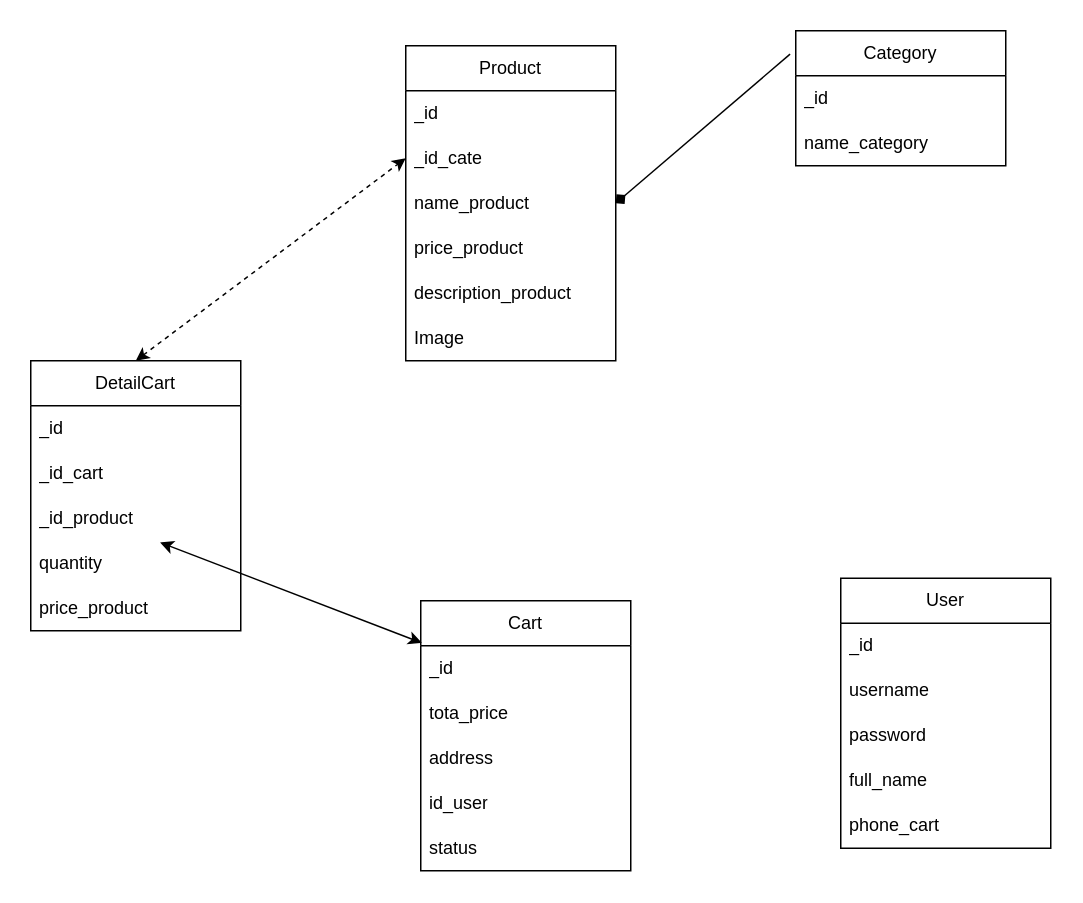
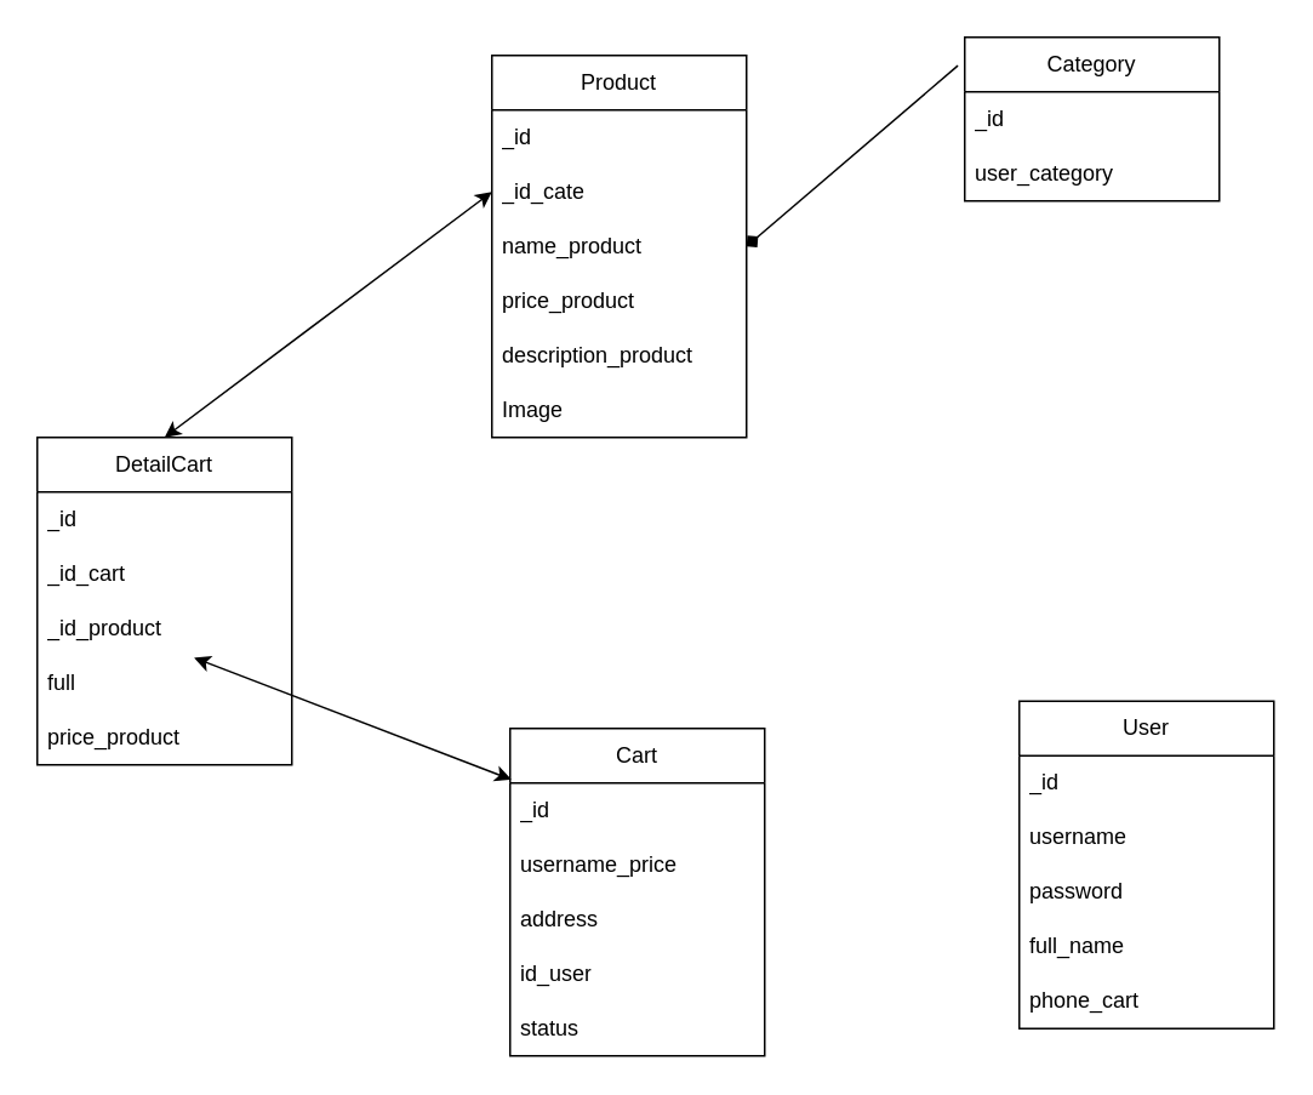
  <mxCell id="0" />
  <mxCell id="1" parent="0" />
  <mxCell id="2" value="Product" style="swimlane;fontStyle=0;childLayout=stackLayout;horizontal=1;startSize=30;horizontalStack=0;resizeParent=1;resizeParentMax=0;resizeLast=0;collapsible=1;marginBottom=0;whiteSpace=wrap;html=1;" parent="1" vertex="1"><mxGeometry x="270" y="30" width="140" height="210" as="geometry" /></mxCell>
  <mxCell id="3" value="_id" style="text;strokeColor=none;fillColor=none;align=left;verticalAlign=middle;spacingLeft=4;spacingRight=4;overflow=hidden;points=[[0,0.5],[1,0.5]];portConstraint=eastwest;rotatable=0;whiteSpace=wrap;html=1;" parent="2" vertex="1"><mxGeometry y="30" width="140" height="30" as="geometry" /></mxCell>
  <mxCell id="4" value="_id_cate" style="text;strokeColor=none;fillColor=none;align=left;verticalAlign=middle;spacingLeft=4;spacingRight=4;overflow=hidden;points=[[0,0.5],[1,0.5]];portConstraint=eastwest;rotatable=0;whiteSpace=wrap;html=1;" parent="2" vertex="1"><mxGeometry y="60" width="140" height="30" as="geometry" /></mxCell>
  <mxCell id="5" value="name_product" style="text;strokeColor=none;fillColor=none;align=left;verticalAlign=middle;spacingLeft=4;spacingRight=4;overflow=hidden;points=[[0,0.5],[1,0.5]];portConstraint=eastwest;rotatable=0;whiteSpace=wrap;html=1;" parent="2" vertex="1"><mxGeometry y="90" width="140" height="30" as="geometry" /></mxCell>
  <mxCell id="6" value="price_product" style="text;strokeColor=none;fillColor=none;align=left;verticalAlign=middle;spacingLeft=4;spacingRight=4;overflow=hidden;points=[[0,0.5],[1,0.5]];portConstraint=eastwest;rotatable=0;whiteSpace=wrap;html=1;" parent="2" vertex="1"><mxGeometry y="120" width="140" height="30" as="geometry" /></mxCell>
  <mxCell id="7" value="description_product" style="text;strokeColor=none;fillColor=none;align=left;verticalAlign=middle;spacingLeft=4;spacingRight=4;overflow=hidden;points=[[0,0.5],[1,0.5]];portConstraint=eastwest;rotatable=0;whiteSpace=wrap;html=1;" parent="2" vertex="1"><mxGeometry y="150" width="140" height="30" as="geometry" /></mxCell>
  <mxCell id="8" value="Image" style="text;strokeColor=none;fillColor=none;align=left;verticalAlign=middle;spacingLeft=4;spacingRight=4;overflow=hidden;points=[[0,0.5],[1,0.5]];portConstraint=eastwest;rotatable=0;whiteSpace=wrap;html=1;" parent="2" vertex="1"><mxGeometry y="180" width="140" height="30" as="geometry" /></mxCell>
  <mxCell id="9" value="Category" style="swimlane;fontStyle=0;childLayout=stackLayout;horizontal=1;startSize=30;horizontalStack=0;resizeParent=1;resizeParentMax=0;resizeLast=0;collapsible=1;marginBottom=0;whiteSpace=wrap;html=1;" parent="1" vertex="1"><mxGeometry x="530" y="20" width="140" height="90" as="geometry" /></mxCell>
  <mxCell id="10" value="_id" style="text;strokeColor=none;fillColor=none;align=left;verticalAlign=middle;spacingLeft=4;spacingRight=4;overflow=hidden;points=[[0,0.5],[1,0.5]];portConstraint=eastwest;rotatable=0;whiteSpace=wrap;html=1;" parent="9" vertex="1"><mxGeometry y="30" width="140" height="30" as="geometry" /></mxCell>
- <mxCell id="11" value="name_category" style="text;strokeColor=none;fillColor=none;align=left;verticalAlign=middle;spacingLeft=4;spacingRight=4;overflow=hidden;points=[[0,0.5],[1,0.5]];portConstraint=eastwest;rotatable=0;whiteSpace=wrap;html=1;" parent="9" vertex="1"><mxGeometry y="60" width="140" height="30" as="geometry" /></mxCell>
+ <mxCell id="11" value="user_category" style="text;strokeColor=none;fillColor=none;align=left;verticalAlign=middle;spacingLeft=4;spacingRight=4;overflow=hidden;points=[[0,0.5],[1,0.5]];portConstraint=eastwest;rotatable=0;whiteSpace=wrap;html=1;" parent="9" vertex="1"><mxGeometry y="60" width="140" height="30" as="geometry" /></mxCell>
  <mxCell id="12" value="Cart" style="swimlane;fontStyle=0;childLayout=stackLayout;horizontal=1;startSize=30;horizontalStack=0;resizeParent=1;resizeParentMax=0;resizeLast=0;collapsible=1;marginBottom=0;whiteSpace=wrap;html=1;" parent="1" vertex="1"><mxGeometry x="280" y="400" width="140" height="180" as="geometry" /></mxCell>
  <mxCell id="13" value="_id" style="text;strokeColor=none;fillColor=none;align=left;verticalAlign=middle;spacingLeft=4;spacingRight=4;overflow=hidden;points=[[0,0.5],[1,0.5]];portConstraint=eastwest;rotatable=0;whiteSpace=wrap;html=1;" parent="12" vertex="1"><mxGeometry y="30" width="140" height="30" as="geometry" /></mxCell>
- <mxCell id="14" value="tota_price" style="text;strokeColor=none;fillColor=none;align=left;verticalAlign=middle;spacingLeft=4;spacingRight=4;overflow=hidden;points=[[0,0.5],[1,0.5]];portConstraint=eastwest;rotatable=0;whiteSpace=wrap;html=1;" parent="12" vertex="1"><mxGeometry y="60" width="140" height="30" as="geometry" /></mxCell>
+ <mxCell id="14" value="username_price" style="text;strokeColor=none;fillColor=none;align=left;verticalAlign=middle;spacingLeft=4;spacingRight=4;overflow=hidden;points=[[0,0.5],[1,0.5]];portConstraint=eastwest;rotatable=0;whiteSpace=wrap;html=1;" parent="12" vertex="1"><mxGeometry y="60" width="140" height="30" as="geometry" /></mxCell>
  <mxCell id="15" value="address" style="text;strokeColor=none;fillColor=none;align=left;verticalAlign=middle;spacingLeft=4;spacingRight=4;overflow=hidden;points=[[0,0.5],[1,0.5]];portConstraint=eastwest;rotatable=0;whiteSpace=wrap;html=1;" parent="12" vertex="1"><mxGeometry y="90" width="140" height="30" as="geometry" /></mxCell>
  <mxCell id="16" value="id_user" style="text;strokeColor=none;fillColor=none;align=left;verticalAlign=middle;spacingLeft=4;spacingRight=4;overflow=hidden;points=[[0,0.5],[1,0.5]];portConstraint=eastwest;rotatable=0;whiteSpace=wrap;html=1;" parent="12" vertex="1"><mxGeometry y="120" width="140" height="30" as="geometry" /></mxCell>
  <mxCell id="17" value="status" style="text;strokeColor=none;fillColor=none;align=left;verticalAlign=middle;spacingLeft=4;spacingRight=4;overflow=hidden;points=[[0,0.5],[1,0.5]];portConstraint=eastwest;rotatable=0;whiteSpace=wrap;html=1;" parent="12" vertex="1"><mxGeometry y="150" width="140" height="30" as="geometry" /></mxCell>
  <mxCell id="18" value="DetailCart" style="swimlane;fontStyle=0;childLayout=stackLayout;horizontal=1;startSize=30;horizontalStack=0;resizeParent=1;resizeParentMax=0;resizeLast=0;collapsible=1;marginBottom=0;whiteSpace=wrap;html=1;" parent="1" vertex="1"><mxGeometry x="20" y="240" width="140" height="180" as="geometry" /></mxCell>
  <mxCell id="19" value="_id" style="text;strokeColor=none;fillColor=none;align=left;verticalAlign=middle;spacingLeft=4;spacingRight=4;overflow=hidden;points=[[0,0.5],[1,0.5]];portConstraint=eastwest;rotatable=0;whiteSpace=wrap;html=1;" parent="18" vertex="1"><mxGeometry y="30" width="140" height="30" as="geometry" /></mxCell>
  <mxCell id="20" value="_id_cart" style="text;strokeColor=none;fillColor=none;align=left;verticalAlign=middle;spacingLeft=4;spacingRight=4;overflow=hidden;points=[[0,0.5],[1,0.5]];portConstraint=eastwest;rotatable=0;whiteSpace=wrap;html=1;" parent="18" vertex="1"><mxGeometry y="60" width="140" height="30" as="geometry" /></mxCell>
  <mxCell id="21" value="_id_product" style="text;strokeColor=none;fillColor=none;align=left;verticalAlign=middle;spacingLeft=4;spacingRight=4;overflow=hidden;points=[[0,0.5],[1,0.5]];portConstraint=eastwest;rotatable=0;whiteSpace=wrap;html=1;" parent="18" vertex="1"><mxGeometry y="90" width="140" height="30" as="geometry" /></mxCell>
- <mxCell id="22" value="quantity" style="text;strokeColor=none;fillColor=none;align=left;verticalAlign=middle;spacingLeft=4;spacingRight=4;overflow=hidden;points=[[0,0.5],[1,0.5]];portConstraint=eastwest;rotatable=0;whiteSpace=wrap;html=1;" parent="18" vertex="1"><mxGeometry y="120" width="140" height="30" as="geometry" /></mxCell>
+ <mxCell id="22" value="full" style="text;strokeColor=none;fillColor=none;align=left;verticalAlign=middle;spacingLeft=4;spacingRight=4;overflow=hidden;points=[[0,0.5],[1,0.5]];portConstraint=eastwest;rotatable=0;whiteSpace=wrap;html=1;" parent="18" vertex="1"><mxGeometry y="120" width="140" height="30" as="geometry" /></mxCell>
  <mxCell id="23" value="price_product" style="text;strokeColor=none;fillColor=none;align=left;verticalAlign=middle;spacingLeft=4;spacingRight=4;overflow=hidden;points=[[0,0.5],[1,0.5]];portConstraint=eastwest;rotatable=0;whiteSpace=wrap;html=1;" parent="18" vertex="1"><mxGeometry y="150" width="140" height="30" as="geometry" /></mxCell>
- <mxCell id="24" value="" style="endArrow=classic;startArrow=classic;html=1;rounded=0;exitX=0.5;exitY=0;exitDx=0;exitDy=0;entryX=0;entryY=0.5;entryDx=0;entryDy=0;dashed=1;" parent="1" source="18" target="4" edge="1"><mxGeometry width="50" height="50" relative="1" as="geometry"><mxPoint x="130" y="170" as="sourcePoint" /><mxPoint x="180" y="120" as="targetPoint" /></mxGeometry></mxCell>
+ <mxCell id="24" value="" style="endArrow=classic;startArrow=classic;html=1;rounded=0;exitX=0.5;exitY=0;exitDx=0;exitDy=0;entryX=0;entryY=0.5;entryDx=0;entryDy=0;" parent="1" source="18" target="4" edge="1"><mxGeometry width="50" height="50" relative="1" as="geometry"><mxPoint x="130" y="170" as="sourcePoint" /><mxPoint x="180" y="120" as="targetPoint" /></mxGeometry></mxCell>
  <mxCell id="25" value="" style="endArrow=classic;startArrow=classic;html=1;rounded=0;entryX=0.616;entryY=1.038;entryDx=0;entryDy=0;entryPerimeter=0;exitX=0.005;exitY=0.156;exitDx=0;exitDy=0;exitPerimeter=0;" parent="1" source="12" target="21" edge="1"><mxGeometry width="50" height="50" relative="1" as="geometry"><mxPoint x="170" y="470" as="sourcePoint" /><mxPoint x="220" y="420" as="targetPoint" /></mxGeometry></mxCell>
  <mxCell id="26" value="" style="endArrow=diamond;html=1;rounded=0;exitX=-0.027;exitY=0.173;exitDx=0;exitDy=0;exitPerimeter=0;entryX=1;entryY=0.5;entryDx=0;entryDy=0;" parent="1" source="9" target="5" edge="1"><mxGeometry width="50" height="50" relative="1" as="geometry"><mxPoint x="550" y="380" as="sourcePoint" /><mxPoint x="600" y="330" as="targetPoint" /></mxGeometry></mxCell>
  <mxCell id="27" value="User" style="swimlane;fontStyle=0;childLayout=stackLayout;horizontal=1;startSize=30;horizontalStack=0;resizeParent=1;resizeParentMax=0;resizeLast=0;collapsible=1;marginBottom=0;whiteSpace=wrap;html=1;" parent="1" vertex="1"><mxGeometry x="560" y="385" width="140" height="180" as="geometry" /></mxCell>
  <mxCell id="28" value="_id" style="text;strokeColor=none;fillColor=none;align=left;verticalAlign=middle;spacingLeft=4;spacingRight=4;overflow=hidden;points=[[0,0.5],[1,0.5]];portConstraint=eastwest;rotatable=0;whiteSpace=wrap;html=1;" parent="27" vertex="1"><mxGeometry y="30" width="140" height="30" as="geometry" /></mxCell>
  <mxCell id="29" value="username" style="text;strokeColor=none;fillColor=none;align=left;verticalAlign=middle;spacingLeft=4;spacingRight=4;overflow=hidden;points=[[0,0.5],[1,0.5]];portConstraint=eastwest;rotatable=0;whiteSpace=wrap;html=1;" parent="27" vertex="1"><mxGeometry y="60" width="140" height="30" as="geometry" /></mxCell>
  <mxCell id="30" value="password" style="text;strokeColor=none;fillColor=none;align=left;verticalAlign=middle;spacingLeft=4;spacingRight=4;overflow=hidden;points=[[0,0.5],[1,0.5]];portConstraint=eastwest;rotatable=0;whiteSpace=wrap;html=1;" parent="27" vertex="1"><mxGeometry y="90" width="140" height="30" as="geometry" /></mxCell>
  <mxCell id="31" value="full_name" style="text;strokeColor=none;fillColor=none;align=left;verticalAlign=middle;spacingLeft=4;spacingRight=4;overflow=hidden;points=[[0,0.5],[1,0.5]];portConstraint=eastwest;rotatable=0;whiteSpace=wrap;html=1;" parent="27" vertex="1"><mxGeometry y="120" width="140" height="30" as="geometry" /></mxCell>
  <mxCell id="32" value="phone_cart" style="text;strokeColor=none;fillColor=none;align=left;verticalAlign=middle;spacingLeft=4;spacingRight=4;overflow=hidden;points=[[0,0.5],[1,0.5]];portConstraint=eastwest;rotatable=0;whiteSpace=wrap;html=1;" parent="27" vertex="1"><mxGeometry y="150" width="140" height="30" as="geometry" /></mxCell>
